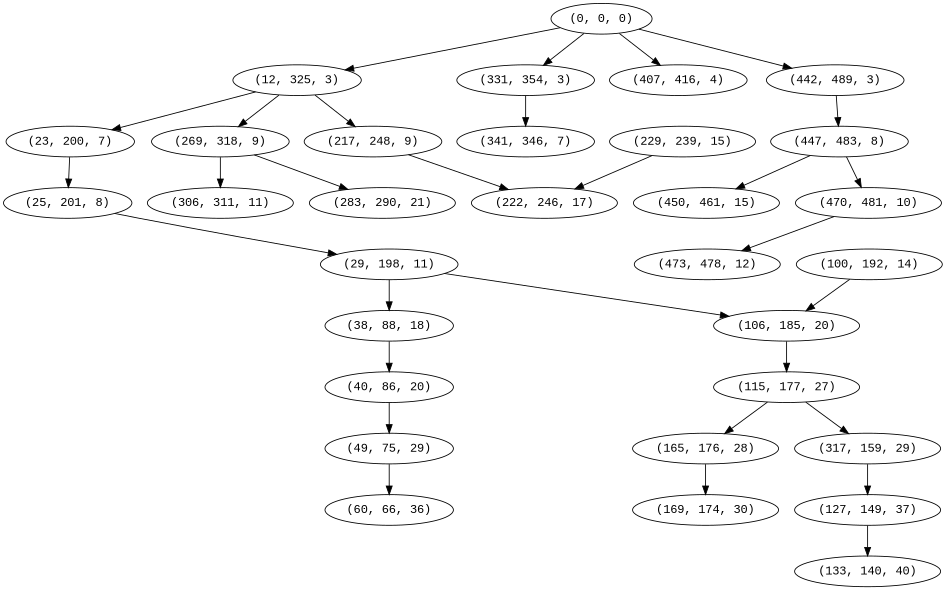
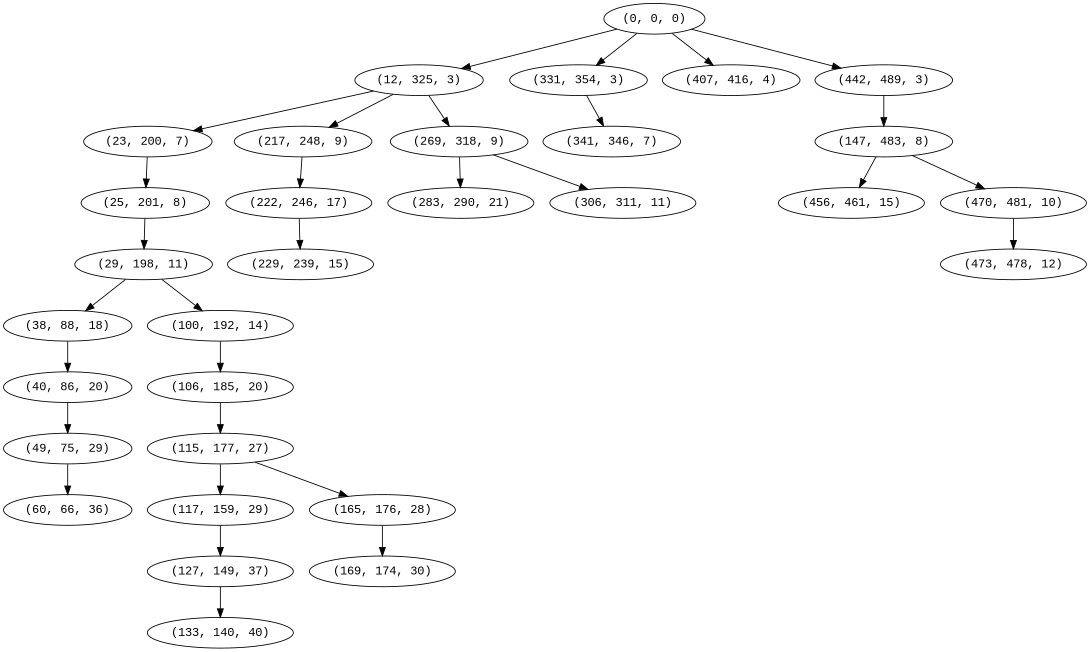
  digraph {
    fontname="Liberation Mono"
    node [fontname="Liberation Mono"]
    edge [fontname="Liberation Mono"]
    "(0, 0, 0)"
    "(12, 325, 3)"
    "(331, 354, 3)"
    "(407, 416, 4)"
    "(442, 489, 3)"
    n6 [label="(23, 200, 7)"]
    "(217, 248, 9)"
    "(269, 318, 9)"
    "(341, 346, 7)"
-   "(447, 483, 8)"
+   "(447, 483, 8)" [label="(147, 483, 8)"]
    "(25, 201, 8)"
    n12 [label="(222, 246, 17)"]
    "(283, 290, 21)"
    "(306, 311, 11)"
    "(29, 198, 11)"
    n16 [label="(38, 88, 18)"]
    "(100, 192, 14)"
    "(40, 86, 20)"
    "(106, 185, 20)"
    "(49, 75, 29)"
    "(60, 66, 36)"
    "(115, 177, 27)"
-   "(117, 159, 29)" [label="(317, 159, 29)"]
+   "(117, 159, 29)"
    "(165, 176, 28)"
    "(127, 149, 37)"
    "(169, 174, 30)"
    "(133, 140, 40)"
    "(229, 239, 15)"
-   "(456, 461, 15)" [label="(450, 461, 15)"]
+   "(456, 461, 15)"
    "(470, 481, 10)"
    "(473, 478, 12)"
    "(0, 0, 0)" -> "(12, 325, 3)"
    "(0, 0, 0)" -> "(331, 354, 3)"
    "(0, 0, 0)" -> "(407, 416, 4)"
    "(0, 0, 0)" -> "(442, 489, 3)"
    "(12, 325, 3)" -> n6
    "(12, 325, 3)" -> "(217, 248, 9)"
    "(12, 325, 3)" -> "(269, 318, 9)"
    "(331, 354, 3)" -> "(341, 346, 7)"
    "(442, 489, 3)" -> "(447, 483, 8)"
    n6 -> "(25, 201, 8)"
    "(217, 248, 9)" -> n12
    "(269, 318, 9)" -> "(283, 290, 21)"
    "(269, 318, 9)" -> "(306, 311, 11)"
    "(447, 483, 8)" -> "(456, 461, 15)"
    "(447, 483, 8)" -> "(470, 481, 10)"
    "(25, 201, 8)" -> "(29, 198, 11)"
-   "(229, 239, 15)" -> n12
+   n12 -> "(229, 239, 15)"
    "(29, 198, 11)" -> n16
-   "(29, 198, 11)" -> "(106, 185, 20)"
+   "(29, 198, 11)" -> "(100, 192, 14)"
    n16 -> "(40, 86, 20)"
    "(100, 192, 14)" -> "(106, 185, 20)"
    "(40, 86, 20)" -> "(49, 75, 29)"
    "(106, 185, 20)" -> "(115, 177, 27)"
    "(49, 75, 29)" -> "(60, 66, 36)"
    "(115, 177, 27)" -> "(117, 159, 29)"
    "(115, 177, 27)" -> "(165, 176, 28)"
    "(117, 159, 29)" -> "(127, 149, 37)"
    "(165, 176, 28)" -> "(169, 174, 30)"
    "(127, 149, 37)" -> "(133, 140, 40)"
    "(470, 481, 10)" -> "(473, 478, 12)"
  }
